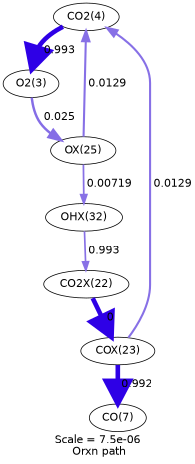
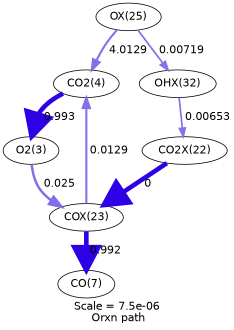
  digraph {
    fontname=Helvetica
    label="Scale = 7.5e-06\l Orxn path"
    node [fontname=Helvetica]
    edge [arrowsize=3 color="0.7, 1.49, 0.9" fontname=Helvetica penwidth=6]
    n1 [label="CO2(4)"]
    n2 [label="O2(3)"]
    n3 [label="CO2X(22)"]
    n4 [label="COX(23)"]
    n5 [label="CO(7)"]
    n6 [label="OX(25)"]
    n7 [label="OHX(32)"]
    n1 -> n2 [label=" 0.993"]
-   n2 -> n6 [arrowsize=1.61 color="0.7, 0.525, 0.9" label=" 0.025" penwidth=3.21]
+   n2 -> n4 [arrowsize=1.61 color="0.7, 0.525, 0.9" label=" 0.025" penwidth=3.21]
    n3 -> n4 [color="0.7, 1.5, 0.9" label=" 0"]
    n4 -> n1 [arrowsize=1.36 color="0.7, 0.513, 0.9" label=" 0.0129" penwidth=2.72]
    n4 -> n5 [label=" 0.992" penwidth=5.99]
-   n6 -> n1 [arrowsize=1.36 color="0.7, 0.513, 0.9" label=" 0.0129" penwidth=2.72]
+   n6 -> n1 [arrowsize=1.36 color="0.7, 0.513, 0.9" label=" 4.0129" penwidth=2.72]
    n6 -> n7 [arrowsize=1.14 color="0.7, 0.507, 0.9" label=" 0.00719" penwidth=2.27]
-   n7 -> n3 [arrowsize=1.1 color="0.7, 0.507, 0.9" label=" 0.993" penwidth=2.2]
+   n7 -> n3 [arrowsize=1.1 color="0.7, 0.507, 0.9" label=" 0.00653" penwidth=2.2]
  }
